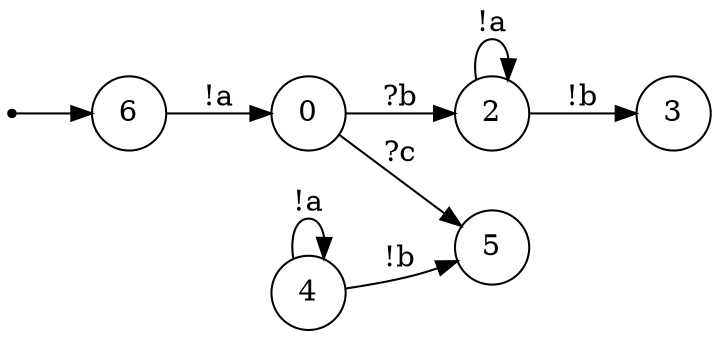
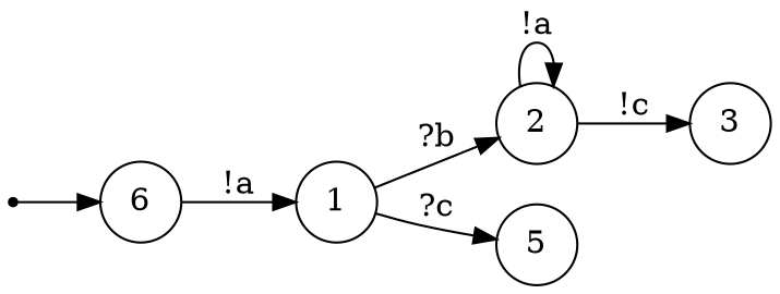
  digraph {
    rankdir=LR
    node [shape=circle]
    ENTRY [shape=point]
    n2 [label=6]
-   1 [label=0]
+   1
    2
    5
-   4
    3
    ENTRY -> n2
    n2 -> 1 [label="!a"]
    1 -> 2 [label="?b"]
    1 -> 5 [label="?c"]
    2 -> 2 [label="!a"]
-   2 -> 3 [label="!b"]
-   4 -> 5 [label="!b"]
-   4 -> 4 [label="!a"]
+   2 -> 3 [label="!c"]
  }
